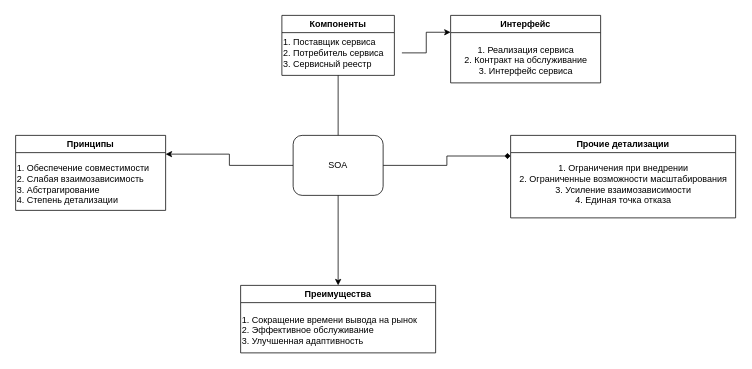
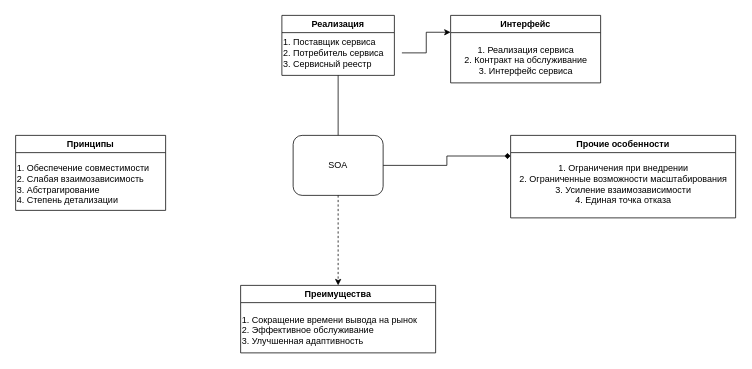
  <mxCell id="0" />
  <mxCell id="1" parent="0" />
- <mxCell id="2" style="edgeStyle=orthogonalEdgeStyle;rounded=0;orthogonalLoop=1;jettySize=auto;html=1;entryX=1;entryY=0.25;entryDx=0;entryDy=0;" edge="1" parent="1" source="5" target="9"><mxGeometry relative="1" as="geometry" /></mxCell>
  <mxCell id="3" style="edgeStyle=orthogonalEdgeStyle;rounded=0;orthogonalLoop=1;jettySize=auto;html=1;entryX=0.5;entryY=1;entryDx=0;entryDy=0;endArrow=none;" edge="1" parent="1" source="5" target="11"><mxGeometry relative="1" as="geometry" /></mxCell>
  <mxCell id="4" style="edgeStyle=orthogonalEdgeStyle;rounded=0;orthogonalLoop=1;jettySize=auto;html=1;entryX=0;entryY=0.25;entryDx=0;entryDy=0;endArrow=diamond;" edge="1" parent="1" source="5" target="16"><mxGeometry relative="1" as="geometry" /></mxCell>
  <mxCell id="5" value="SOA" style="whiteSpace=wrap;html=1;rounded=1;" vertex="1" parent="1"><mxGeometry x="390" y="180" width="120" height="80" as="geometry" /></mxCell>
- <mxCell id="6" value="" style="edgeStyle=orthogonalEdgeStyle;rounded=0;orthogonalLoop=1;jettySize=auto;html=1;" edge="1" parent="1" source="5" target="7"><mxGeometry relative="1" as="geometry"><mxPoint x="450" y="260" as="sourcePoint" /><mxPoint x="450" y="340" as="targetPoint" /></mxGeometry></mxCell>
+ <mxCell id="6" value="" style="edgeStyle=orthogonalEdgeStyle;rounded=0;orthogonalLoop=1;jettySize=auto;html=1;dashed=1;" edge="1" parent="1" source="5" target="7"><mxGeometry relative="1" as="geometry"><mxPoint x="450" y="260" as="sourcePoint" /><mxPoint x="450" y="340" as="targetPoint" /></mxGeometry></mxCell>
  <mxCell id="7" value="Преимущества" style="swimlane;whiteSpace=wrap;html=1;" vertex="1" parent="1"><mxGeometry x="320" y="380" width="260" height="90" as="geometry" /></mxCell>
  <mxCell id="8" value="1. Сокращение времени вывода на рынок&lt;br&gt;2. Эффективное обслуживание&lt;br&gt;3. Улучшенная адаптивность" style="text;html=1;align=left;verticalAlign=middle;resizable=0;points=[];autosize=1;strokeColor=none;fillColor=none;" vertex="1" parent="7"><mxGeometry y="30" width="260" height="60" as="geometry" /></mxCell>
  <mxCell id="9" value="Принципы" style="swimlane;whiteSpace=wrap;html=1;" vertex="1" parent="1"><mxGeometry x="20" y="180" width="200" height="100" as="geometry" /></mxCell>
  <mxCell id="10" value="1. Обеспечение совместимости&lt;br&gt;2. Слабая взаимозависимость&lt;br&gt;3. Абстрагирование&lt;br&gt;4. Степень детализации" style="text;html=1;align=left;verticalAlign=middle;resizable=0;points=[];autosize=1;strokeColor=none;fillColor=none;" vertex="1" parent="9"><mxGeometry y="30" width="200" height="70" as="geometry" /></mxCell>
- <mxCell id="11" value="Компоненты" style="swimlane;whiteSpace=wrap;html=1;" vertex="1" parent="1"><mxGeometry x="375" y="20" width="150" height="80" as="geometry" /></mxCell>
+ <mxCell id="11" value="Реализация" style="swimlane;whiteSpace=wrap;html=1;" vertex="1" parent="1"><mxGeometry x="375" y="20" width="150" height="80" as="geometry" /></mxCell>
  <mxCell id="12" value="1. Поставщик сервиса&lt;br&gt;2. Потребитель сервиса&lt;br&gt;3. Сервисный реестр" style="text;html=1;align=left;verticalAlign=middle;resizable=0;points=[];autosize=1;strokeColor=none;fillColor=none;" vertex="1" parent="11"><mxGeometry y="20" width="160" height="60" as="geometry" /></mxCell>
  <mxCell id="13" value="Интерфейс" style="swimlane;whiteSpace=wrap;html=1;" vertex="1" parent="1"><mxGeometry x="600" y="20" width="200" height="90" as="geometry" /></mxCell>
  <mxCell id="14" value="1. Реализация сервиса&lt;br&gt;2. Контракт на обслуживание&lt;br&gt;3. Интерфейс сервиса" style="text;html=1;align=center;verticalAlign=middle;resizable=0;points=[];autosize=1;strokeColor=none;fillColor=none;" vertex="1" parent="13"><mxGeometry x="5" y="30" width="190" height="60" as="geometry" /></mxCell>
  <mxCell id="15" style="edgeStyle=orthogonalEdgeStyle;rounded=0;orthogonalLoop=1;jettySize=auto;html=1;entryX=0;entryY=0.25;entryDx=0;entryDy=0;" edge="1" parent="1" source="12" target="13"><mxGeometry relative="1" as="geometry" /></mxCell>
- <mxCell id="16" value="Прочие детализации" style="swimlane;whiteSpace=wrap;html=1;" vertex="1" parent="1"><mxGeometry x="680" y="180" width="300" height="110" as="geometry" /></mxCell>
+ <mxCell id="16" value="Прочие особенности" style="swimlane;whiteSpace=wrap;html=1;" vertex="1" parent="1"><mxGeometry x="680" y="180" width="300" height="110" as="geometry" /></mxCell>
  <mxCell id="17" value="1. Ограничения при внедрении&lt;br&gt;2. Ограниченные возможности масштабирования&lt;br&gt;3. Усиление взаимозависимости&lt;br&gt;4. Единая точка отказа" style="text;html=1;align=center;verticalAlign=middle;resizable=0;points=[];autosize=1;strokeColor=none;fillColor=none;" vertex="1" parent="16"><mxGeometry y="30" width="300" height="70" as="geometry" /></mxCell>
